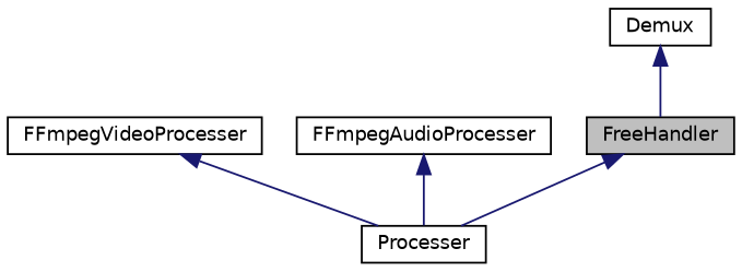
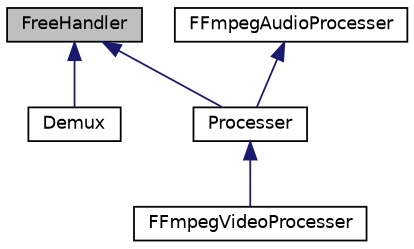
  digraph {
    node [color=black fillcolor=white fontname=Helvetica fontsize=10 shape=record style=filled]
    edge [color=midnightblue dir=back fontname=Helvetica fontsize=10 labelfontname=Helvetica labelfontsize=10 style=solid]
    n1 [fillcolor=grey75 fontcolor=black height=0.2 label=FreeHandler width=0.4]
    n2 [height=0.2 label=Demux width=0.4]
    n3 [height=0.2 label=Processer width=0.4]
    n4 [height=0.2 label=FFmpegVideoProcesser width=0.4]
    n5 [height=0.2 label=FFmpegAudioProcesser width=0.4]
-   n2 -> n1
+   n1 -> n2
    n1 -> n3
-   n4 -> n3
+   n3 -> n4
    n5 -> n3
  }
